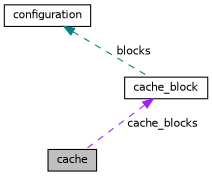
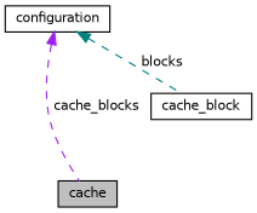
  digraph {
    node [color=black fillcolor=white fontname=Helvetica fontsize=10 shape=record style=filled]
    edge [dir=back fontname=Helvetica fontsize=10 labelfontname=Helvetica labelfontsize=10 style=dashed]
    n1 [fillcolor=grey75 fontcolor=black height=0.2 label=cache width=0.4]
    n2 [height=0.2 label=cache_block width=0.4]
    n3 [height=0.2 label=configuration width=0.4]
-   n2 -> n1 [color=purple label=" cache_blocks"]
+   n3 -> n1 [color=purple label=" cache_blocks"]
    n3 -> n2 [color=teal label=" blocks"]
  }
